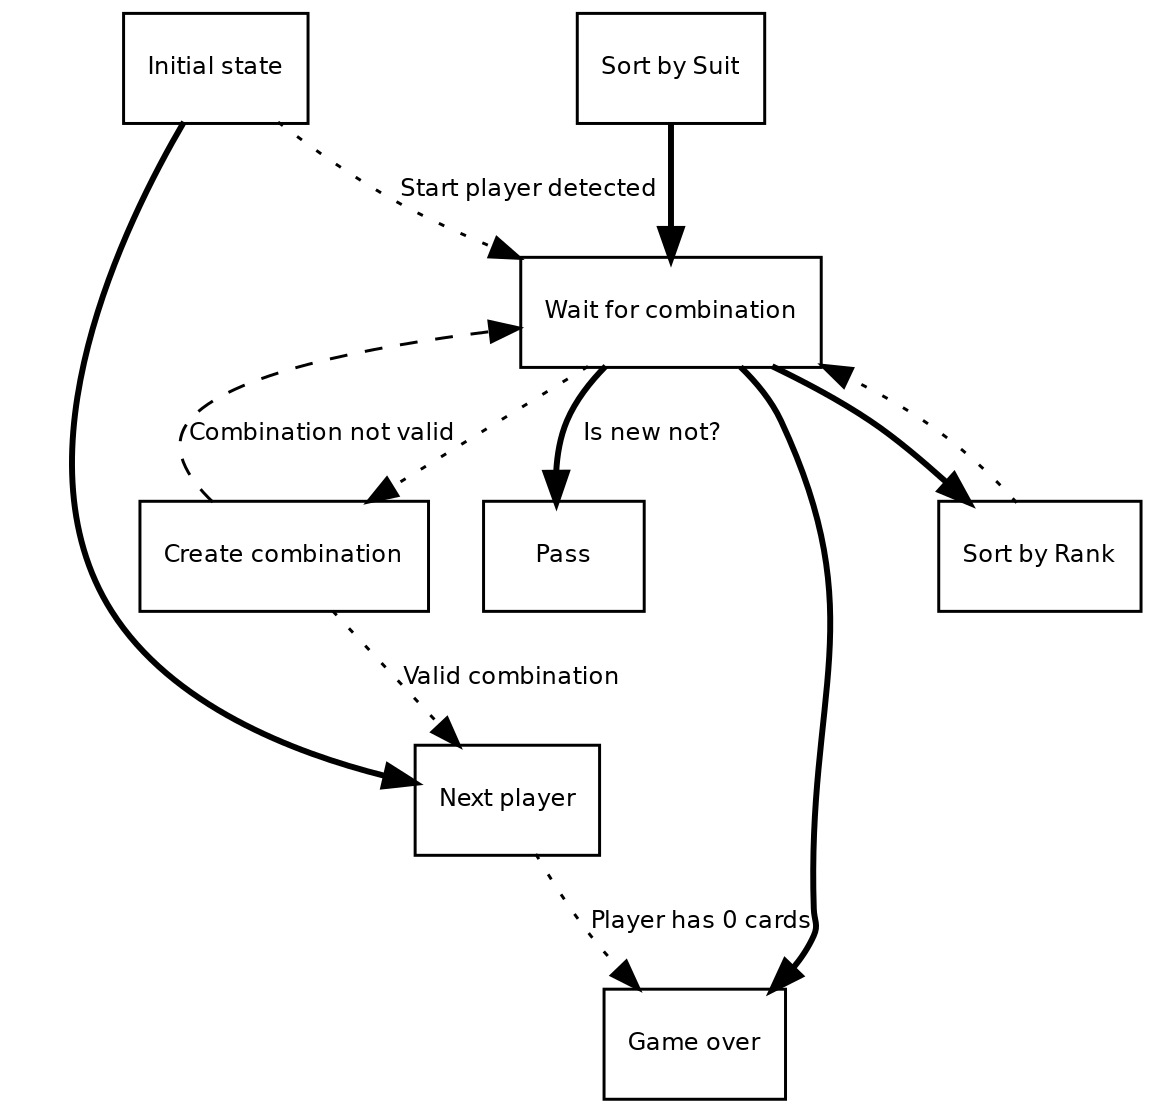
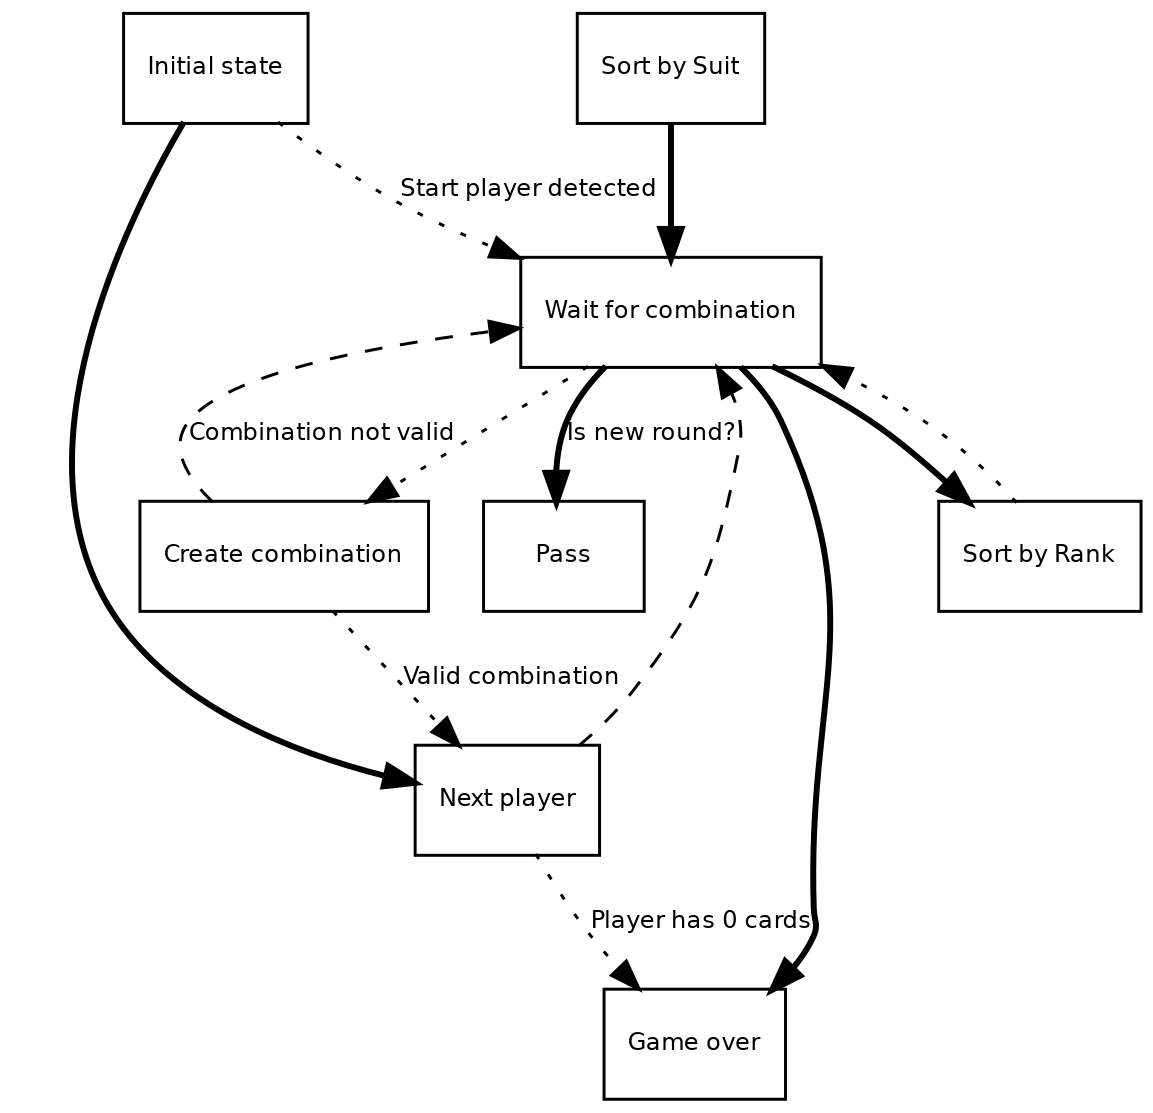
  digraph {
    fontname="Bitstream Vera Sans"
    fontsize=8
    node [fontname="Bitstream Vera Sans" fontsize=8 group=a shape=record]
    edge [fontname="Bitstream Vera Sans" fontsize=8 style=dotted]
    n1 [label="{Initial state}"]
    n2 [label="{Wait for combination}"]
    n3 [label="{Next player}"]
    n4 [label="{Sort by Rank}"]
    n5 [label="{Pass}"]
    n6 [label="{Create combination}"]
    n7 [label="{Game over}"]
    n8 [label="{Sort by Suit}"]
    n1 -> n2 [label="Start player detected"]
    n1 -> n3 [style=bold]
    n2 -> n4 [style=bold]
-   n2 -> n5 [label="Is new not?" style=bold]
+   n2 -> n5 [label="Is new round?" style=bold]
    n2 -> n6
    n2 -> n7 [style=bold]
+   n3 -> n2 [style=dashed]
    n3 -> n7 [label="Player has 0 cards"]
    n4 -> n2
    n6 -> n2 [label="Combination not valid" style=dashed]
    n6 -> n3 [label="Valid combination"]
    n8 -> n2 [style=bold]
  }
